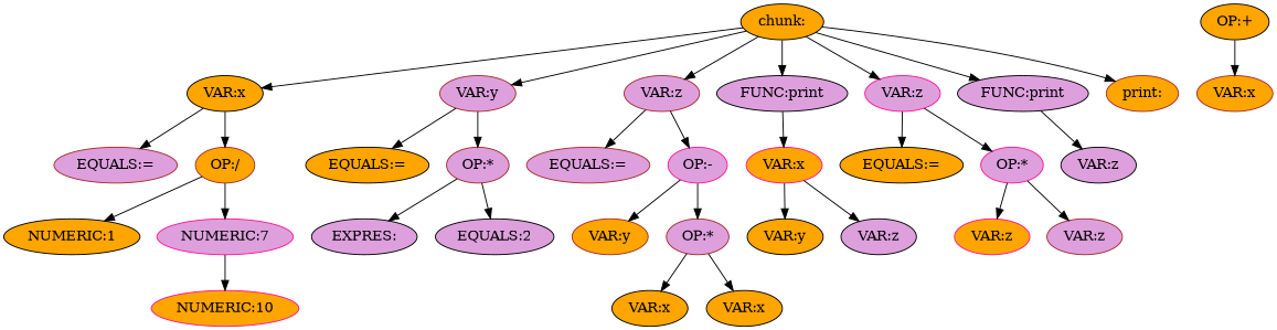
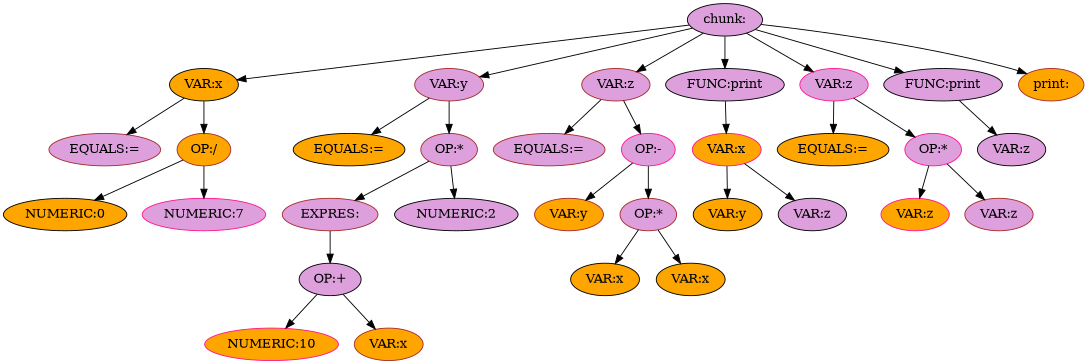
  digraph {
    node [color=black fillcolor=plum style=filled]
-   n1 [fillcolor=orange label="chunk:"]
+   n1 [label="chunk:"]
    n2 [fillcolor=orange label="VAR:x"]
    n3 [color=brown label="VAR:y"]
    n4 [color=brown label="VAR:z"]
    n5 [label="FUNC:print"]
    n6 [color=deeppink label="VAR:z"]
    n7 [label="FUNC:print"]
    n8 [color=brown fillcolor=orange label="print:"]
    n9 [color=brown label="EQUALS:="]
    n10 [color=brown fillcolor=orange label="OP:/"]
    n11 [fillcolor=orange label="EQUALS:="]
    n12 [color=brown label="OP:*"]
    n13 [color=brown label="EQUALS:="]
    n14 [color=deeppink label="OP:-"]
    n15 [color=deeppink fillcolor=orange label="VAR:x"]
    n16 [fillcolor=orange label="EQUALS:="]
    n17 [color=deeppink label="OP:*"]
    n18 [label="VAR:z"]
-   n19 [fillcolor=orange label="NUMERIC:1"]
+   n19 [fillcolor=orange label="NUMERIC:0"]
    n20 [color=deeppink label="NUMERIC:7"]
-   n21 [label="EXPRES:"]
-   n22 [label="EQUALS:2"]
-   n23 [fillcolor=orange label="OP:+"]
+   n21 [color=brown label="EXPRES:"]
+   n22 [label="NUMERIC:2"]
+   n23 [label="OP:+"]
    n24 [color=deeppink fillcolor=orange label="NUMERIC:10"]
    n25 [color=brown fillcolor=orange label="VAR:x"]
    n26 [color=brown fillcolor=orange label="VAR:y"]
    n27 [color=brown label="OP:*"]
    n28 [fillcolor=orange label="VAR:x"]
    n29 [fillcolor=orange label="VAR:x"]
    n30 [fillcolor=orange label="VAR:y"]
    n31 [label="VAR:z"]
    n32 [color=deeppink fillcolor=orange label="VAR:z"]
    n33 [color=brown label="VAR:z"]
    n1 -> n2
    n1 -> n3
    n1 -> n4
    n1 -> n5
    n1 -> n6
    n1 -> n7
    n1 -> n8
    n2 -> n9
    n2 -> n10
    n3 -> n11
    n3 -> n12
    n4 -> n13
    n4 -> n14
    n5 -> n15
    n6 -> n16
    n6 -> n17
    n7 -> n18
    n10 -> n19
    n10 -> n20
    n12 -> n21
    n12 -> n22
    n14 -> n26
    n14 -> n27
    n15 -> n30
    n15 -> n31
    n17 -> n32
    n17 -> n33
-   n20 -> n24
+   n21 -> n23
+   n23 -> n24
    n23 -> n25
    n27 -> n28
    n27 -> n29
  }
